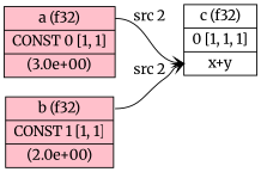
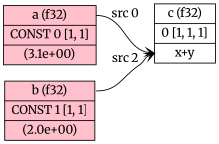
  digraph {
    fontname=Merriweather
    newrank=true
    rankdir=LR
    node [fillcolor=pink fontname=Merriweather shape=record style=filled]
    edge [arrowhead=vee fontname=Merriweather headport=x style=solid tailport=x]
    n1 [fillcolor=white label="c (f32)|0 [1, 1, 1] | <x>x+y"]
-   n2 [label="<x>a (f32)|CONST 0 [1, 1] | (3.0e+00)"]
+   n2 [label="<x>a (f32)|CONST 0 [1, 1] | (3.1e+00)"]
    n3 [label="<x>b (f32)|CONST 1 [1, 1] | (2.0e+00)"]
-   n2 -> n1 [label="src 2"]
+   n2 -> n1 [label="src 0"]
    n3 -> n1 [label="src 2"]
  }
